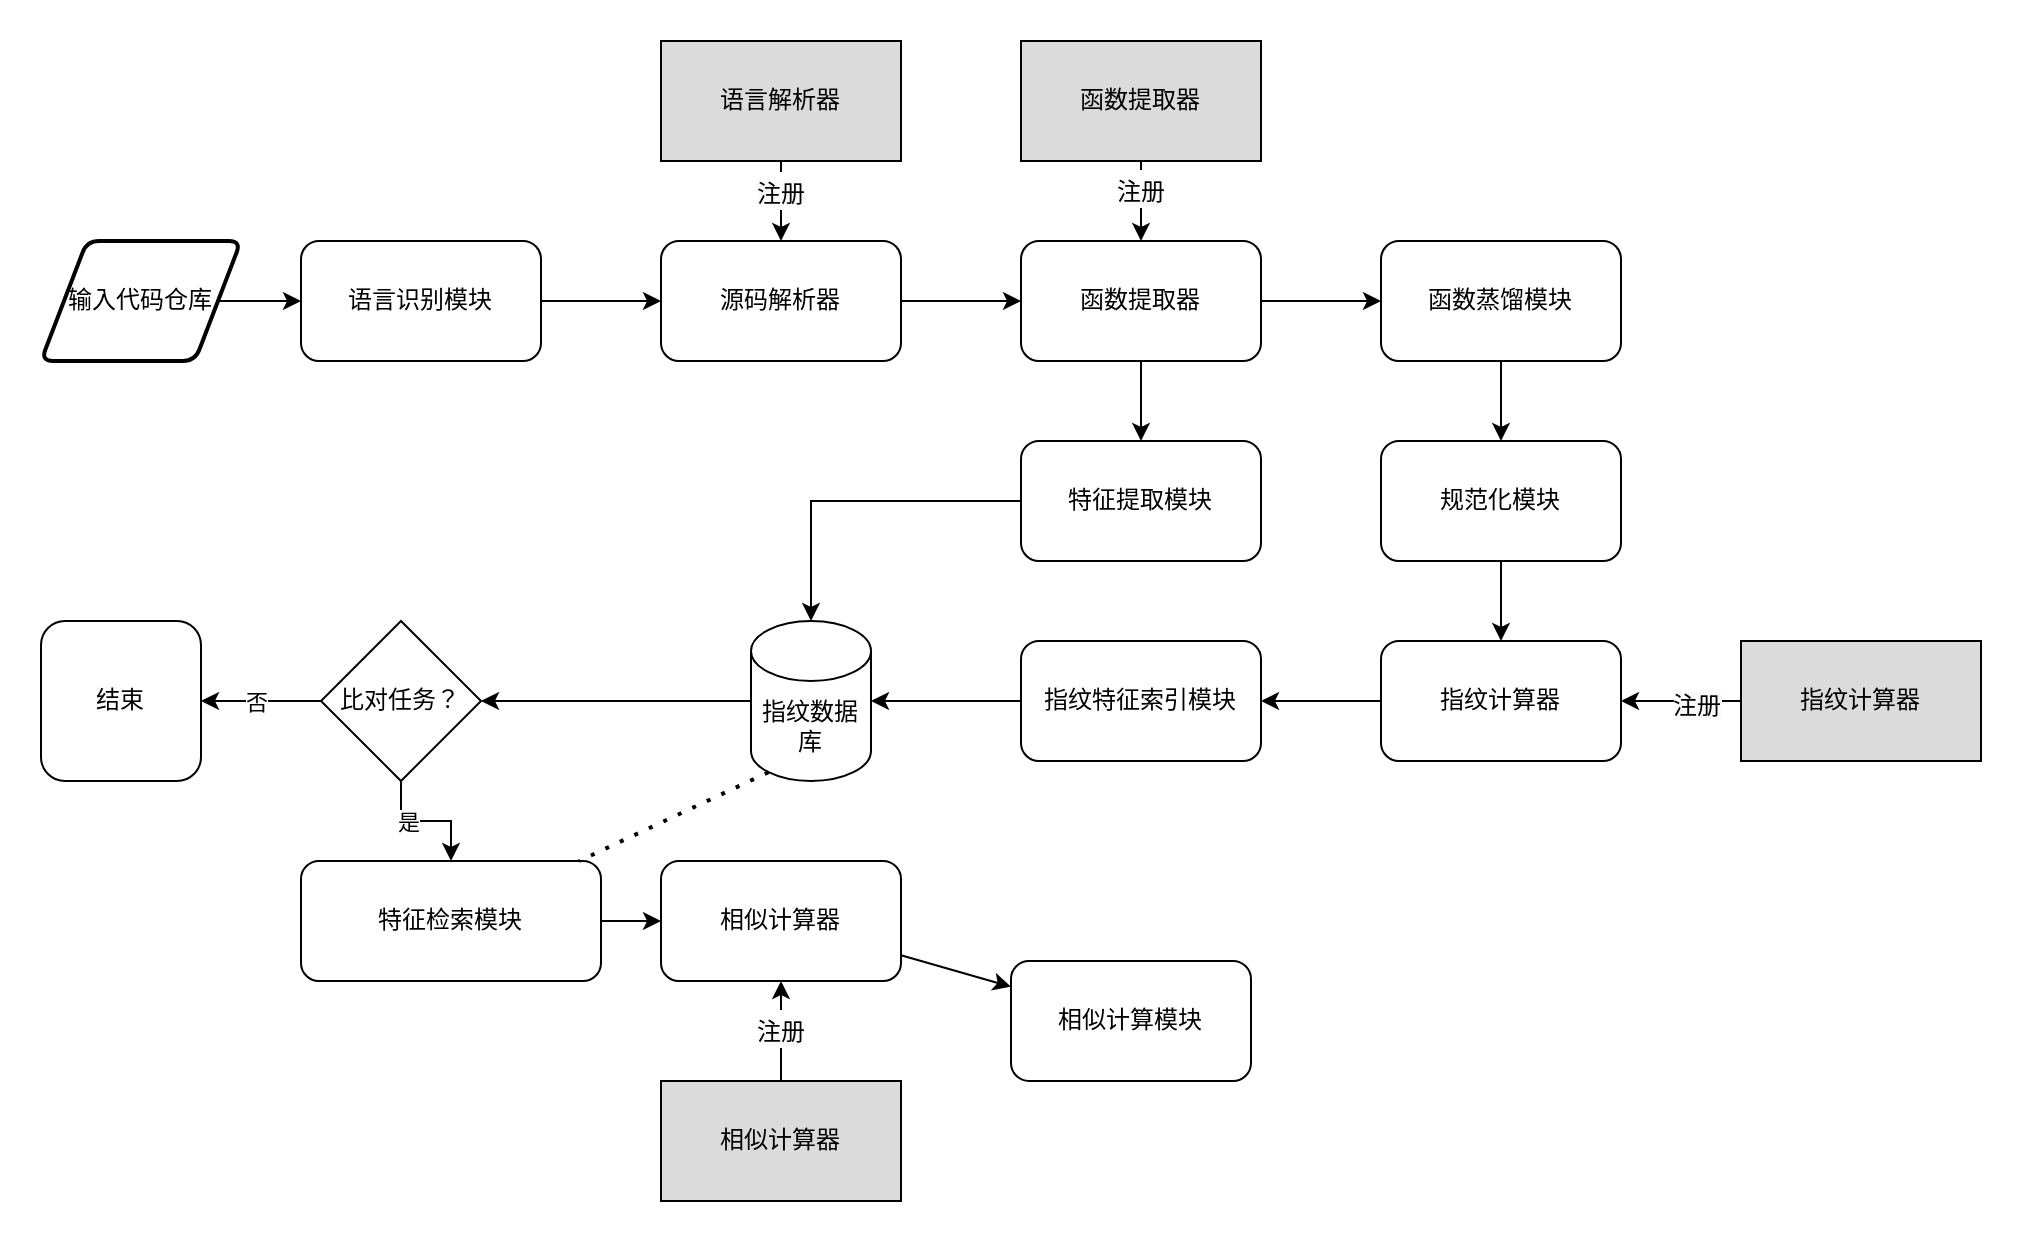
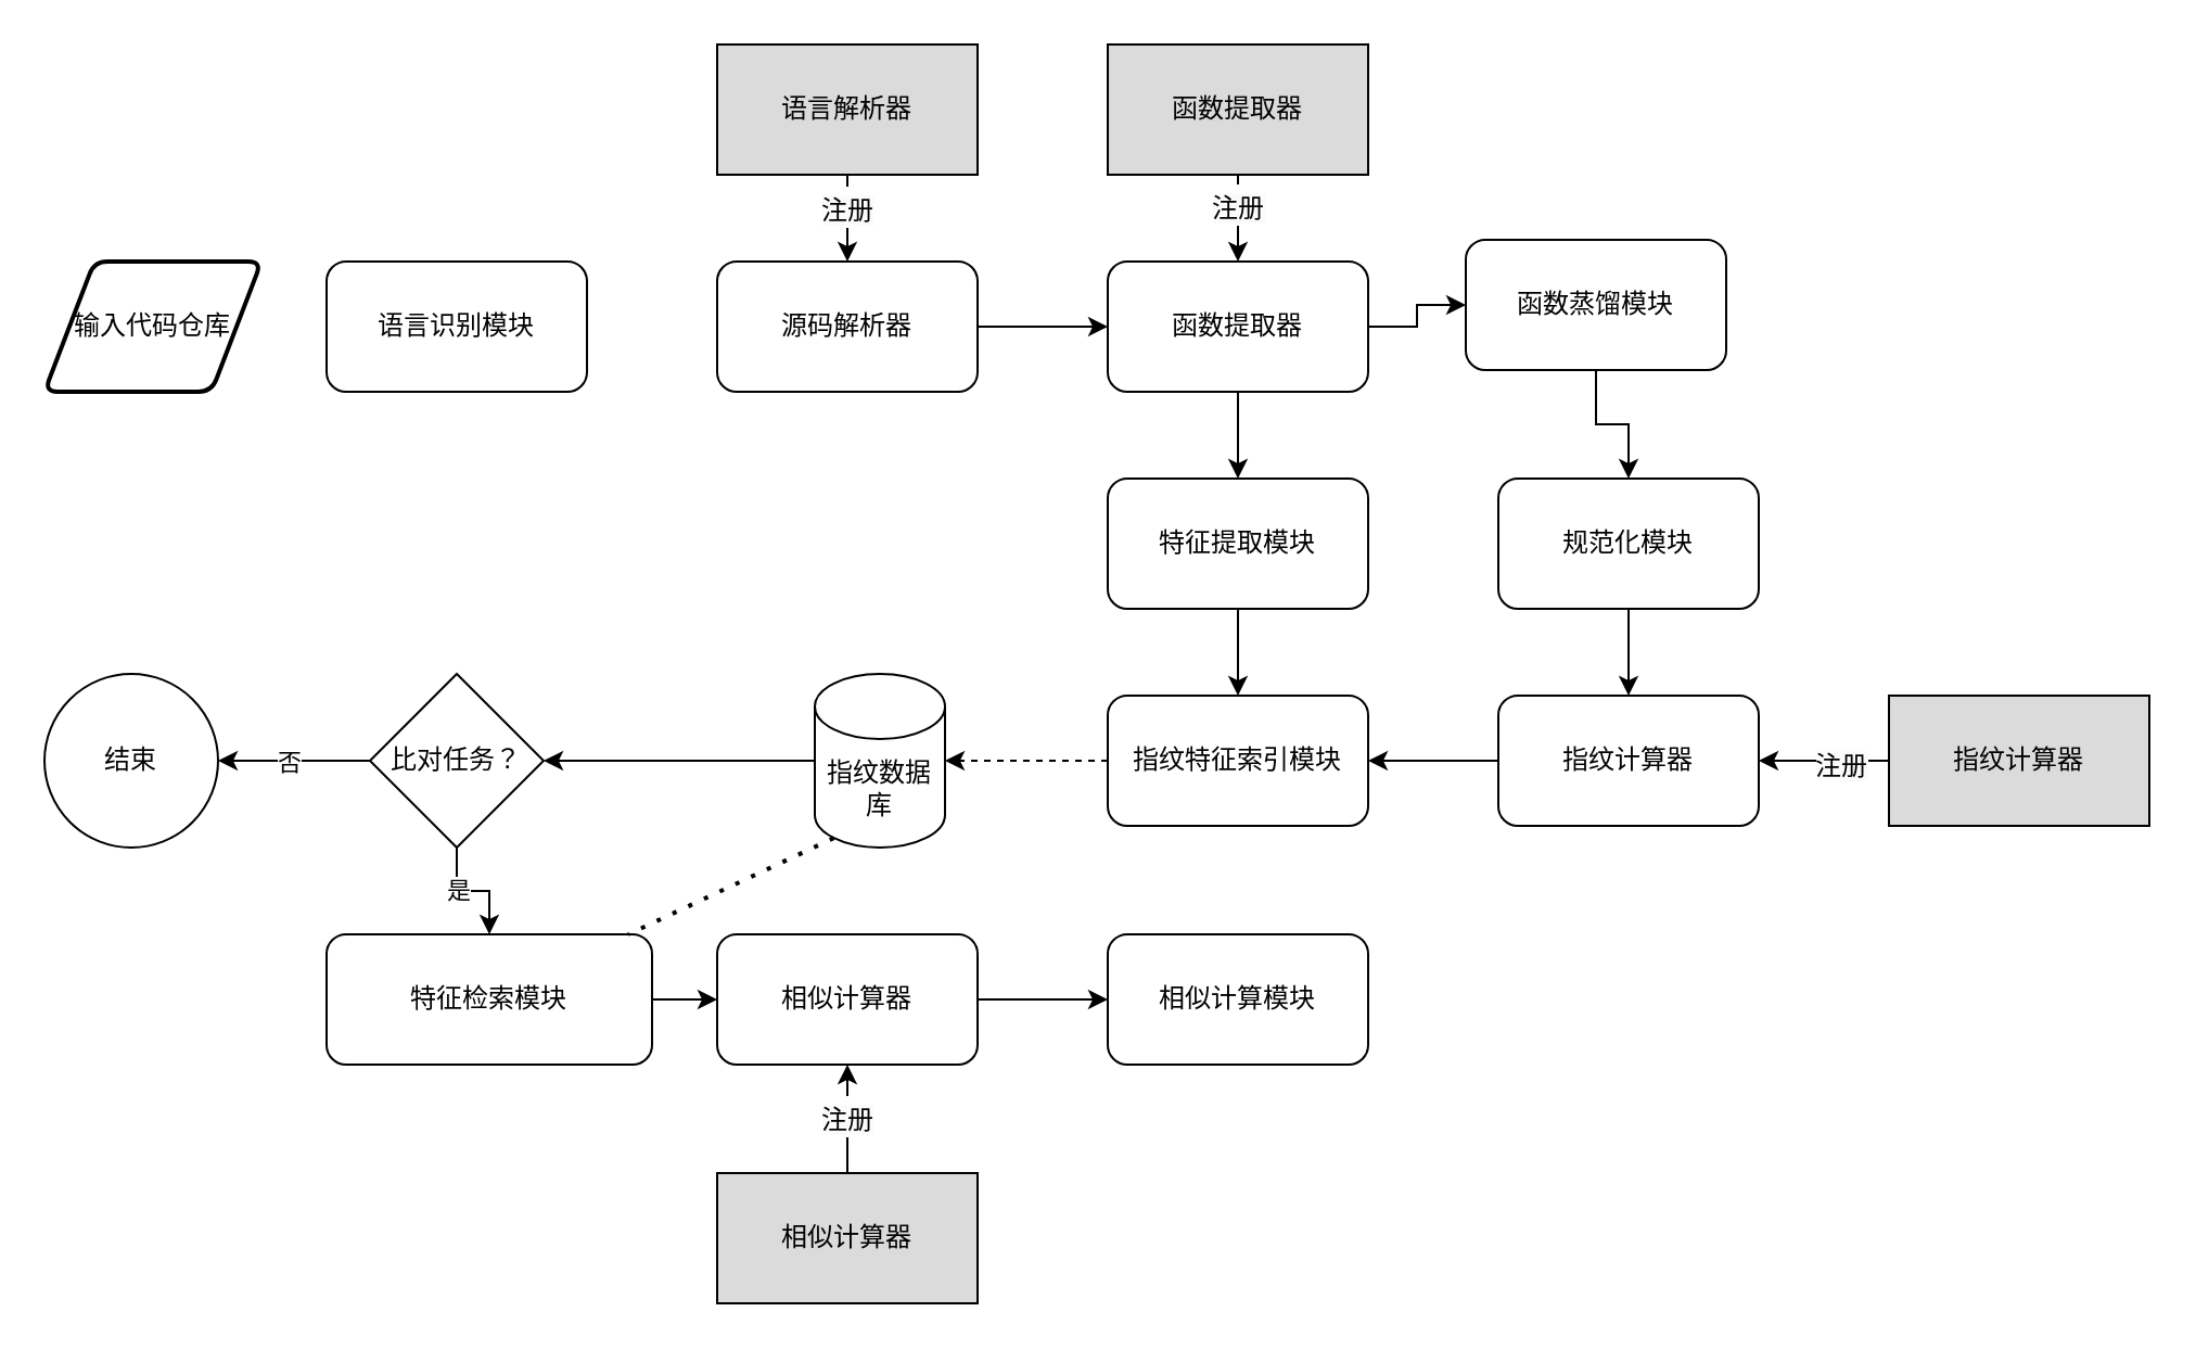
  <mxCell id="0" />
  <mxCell id="1" parent="0" />
- <mxCell id="2" value="" style="edgeStyle=orthogonalEdgeStyle;rounded=0;orthogonalLoop=1;jettySize=auto;html=1;" parent="1" source="3" target="5" edge="1"><mxGeometry relative="1" as="geometry" /></mxCell>
  <mxCell id="3" value="输入代码仓库" style="shape=parallelogram;html=1;strokeWidth=2;perimeter=parallelogramPerimeter;whiteSpace=wrap;rounded=1;arcSize=12;size=0.23;" parent="1" vertex="1"><mxGeometry x="20" y="120" width="100" height="60" as="geometry" /></mxCell>
- <mxCell id="4" value="" style="edgeStyle=orthogonalEdgeStyle;rounded=0;orthogonalLoop=1;jettySize=auto;html=1;" parent="1" source="5" target="7" edge="1"><mxGeometry relative="1" as="geometry" /></mxCell>
  <mxCell id="5" value="语言识别模块" style="rounded=1;whiteSpace=wrap;html=1;" parent="1" vertex="1"><mxGeometry x="150" y="120" width="120" height="60" as="geometry" /></mxCell>
  <mxCell id="6" value="" style="edgeStyle=orthogonalEdgeStyle;rounded=0;orthogonalLoop=1;jettySize=auto;html=1;" parent="1" source="7" target="10" edge="1"><mxGeometry relative="1" as="geometry" /></mxCell>
  <mxCell id="7" value="源码解析器" style="rounded=1;whiteSpace=wrap;html=1;" parent="1" vertex="1"><mxGeometry x="330" y="120" width="120" height="60" as="geometry" /></mxCell>
  <mxCell id="8" value="" style="edgeStyle=orthogonalEdgeStyle;rounded=0;orthogonalLoop=1;jettySize=auto;html=1;" parent="1" source="10" target="12" edge="1"><mxGeometry relative="1" as="geometry" /></mxCell>
  <mxCell id="9" value="" style="edgeStyle=orthogonalEdgeStyle;rounded=0;orthogonalLoop=1;jettySize=auto;html=1;" parent="1" source="10" target="20" edge="1"><mxGeometry relative="1" as="geometry" /></mxCell>
  <mxCell id="10" value="函数提取器" style="rounded=1;whiteSpace=wrap;html=1;" parent="1" vertex="1"><mxGeometry x="510" y="120" width="120" height="60" as="geometry" /></mxCell>
  <mxCell id="11" value="" style="edgeStyle=orthogonalEdgeStyle;rounded=0;orthogonalLoop=1;jettySize=auto;html=1;" parent="1" source="12" target="14" edge="1"><mxGeometry relative="1" as="geometry" /></mxCell>
- <mxCell id="12" value="函数蒸馏模块" style="rounded=1;whiteSpace=wrap;html=1;" parent="1" vertex="1"><mxGeometry x="690" y="120" width="120" height="60" as="geometry" /></mxCell>
+ <mxCell id="12" value="函数蒸馏模块" style="rounded=1;whiteSpace=wrap;html=1;" parent="1" vertex="1"><mxGeometry x="675" y="110" width="120" height="60" as="geometry" /></mxCell>
  <mxCell id="13" value="" style="edgeStyle=orthogonalEdgeStyle;rounded=0;orthogonalLoop=1;jettySize=auto;html=1;" parent="1" source="14" target="16" edge="1"><mxGeometry relative="1" as="geometry" /></mxCell>
  <mxCell id="14" value="规范化模块" style="rounded=1;whiteSpace=wrap;html=1;" parent="1" vertex="1"><mxGeometry x="690" y="220" width="120" height="60" as="geometry" /></mxCell>
  <mxCell id="15" value="" style="edgeStyle=orthogonalEdgeStyle;rounded=0;orthogonalLoop=1;jettySize=auto;html=1;" parent="1" source="16" target="18" edge="1"><mxGeometry relative="1" as="geometry" /></mxCell>
  <mxCell id="16" value="指纹计算器" style="rounded=1;whiteSpace=wrap;html=1;" parent="1" vertex="1"><mxGeometry x="690" y="320" width="120" height="60" as="geometry" /></mxCell>
- <mxCell id="17" value="" style="edgeStyle=orthogonalEdgeStyle;rounded=0;orthogonalLoop=1;jettySize=auto;html=1;" parent="1" source="18" target="22" edge="1"><mxGeometry relative="1" as="geometry" /></mxCell>
+ <mxCell id="17" value="" style="edgeStyle=orthogonalEdgeStyle;rounded=0;orthogonalLoop=1;jettySize=auto;html=1;dashed=1;" parent="1" source="18" target="22" edge="1"><mxGeometry relative="1" as="geometry" /></mxCell>
  <mxCell id="18" value="指纹特征索引模块" style="rounded=1;whiteSpace=wrap;html=1;" parent="1" vertex="1"><mxGeometry x="510" y="320" width="120" height="60" as="geometry" /></mxCell>
- <mxCell id="19" value="" style="edgeStyle=orthogonalEdgeStyle;rounded=0;orthogonalLoop=1;jettySize=auto;html=1;" parent="1" source="20" target="22" edge="1"><mxGeometry relative="1" as="geometry" /></mxCell>
+ <mxCell id="19" value="" style="edgeStyle=orthogonalEdgeStyle;rounded=0;orthogonalLoop=1;jettySize=auto;html=1;" parent="1" source="20" target="18" edge="1"><mxGeometry relative="1" as="geometry" /></mxCell>
  <mxCell id="20" value="特征提取模块" style="rounded=1;whiteSpace=wrap;html=1;" parent="1" vertex="1"><mxGeometry x="510" y="220" width="120" height="60" as="geometry" /></mxCell>
  <mxCell id="21" value="" style="edgeStyle=orthogonalEdgeStyle;rounded=0;orthogonalLoop=1;jettySize=auto;html=1;" parent="1" source="22" target="27" edge="1"><mxGeometry relative="1" as="geometry" /></mxCell>
  <mxCell id="22" value="指纹数据库" style="shape=cylinder3;whiteSpace=wrap;html=1;boundedLbl=1;backgroundOutline=1;size=15;" parent="1" vertex="1"><mxGeometry x="375" y="310" width="60" height="80" as="geometry" /></mxCell>
  <mxCell id="23" value="" style="edgeStyle=orthogonalEdgeStyle;rounded=0;orthogonalLoop=1;jettySize=auto;html=1;" parent="1" source="27" target="28" edge="1"><mxGeometry relative="1" as="geometry" /></mxCell>
  <mxCell id="24" value="否" style="edgeLabel;html=1;align=center;verticalAlign=middle;resizable=0;points=[];" parent="23" vertex="1" connectable="0"><mxGeometry x="0.086" relative="1" as="geometry"><mxPoint as="offset" /></mxGeometry></mxCell>
  <mxCell id="25" value="" style="edgeStyle=orthogonalEdgeStyle;rounded=0;orthogonalLoop=1;jettySize=auto;html=1;" parent="1" source="27" target="30" edge="1"><mxGeometry relative="1" as="geometry" /></mxCell>
  <mxCell id="26" value="是" style="edgeLabel;html=1;align=center;verticalAlign=middle;resizable=0;points=[];" parent="25" vertex="1" connectable="0"><mxGeometry x="-0.3" relative="1" as="geometry"><mxPoint as="offset" /></mxGeometry></mxCell>
- <mxCell id="27" value="比对任务？" style="rhombus;whiteSpace=wrap;html=1;" parent="1" vertex="1"><mxGeometry x="160" y="310" width="80" height="80" as="geometry" /></mxCell>
- <mxCell id="28" value="结束" style="whiteSpace=wrap;html=1;aspect=fixed;rounded=1;" parent="1" vertex="1"><mxGeometry y="310" width="80" height="80" as="geometry" x="20" /></mxCell>
+ <mxCell id="27" value="比对任务？" style="rhombus;whiteSpace=wrap;html=1;" parent="1" vertex="1"><mxGeometry x="170" y="310" width="80" height="80" as="geometry" /></mxCell>
+ <mxCell id="28" value="结束" style="ellipse;whiteSpace=wrap;html=1;aspect=fixed;" parent="1" vertex="1"><mxGeometry y="310" width="80" height="80" as="geometry" x="20" /></mxCell>
  <mxCell id="29" value="" style="edgeStyle=none;rounded=0;orthogonalLoop=1;jettySize=auto;html=1;" parent="1" source="30" target="32" edge="1"><mxGeometry relative="1" as="geometry" /></mxCell>
  <mxCell id="30" value="特征检索模块" style="rounded=1;whiteSpace=wrap;html=1;" parent="1" vertex="1"><mxGeometry x="150" y="430" width="150" height="60" as="geometry" /></mxCell>
  <mxCell id="31" value="" style="edgeStyle=none;rounded=0;orthogonalLoop=1;jettySize=auto;html=1;" parent="1" source="32" target="46" edge="1"><mxGeometry relative="1" as="geometry" /></mxCell>
  <mxCell id="32" value="相似计算器" style="rounded=1;whiteSpace=wrap;html=1;" parent="1" vertex="1"><mxGeometry x="330" y="430" width="120" height="60" as="geometry" /></mxCell>
  <mxCell id="33" value="" style="endArrow=none;dashed=1;html=1;dashPattern=1 3;strokeWidth=2;rounded=0;exitX=0.145;exitY=1;exitDx=0;exitDy=-4.35;exitPerimeter=0;" parent="1" source="22" target="30" edge="1"><mxGeometry width="50" height="50" relative="1" as="geometry"><mxPoint x="450" y="370" as="sourcePoint" /><mxPoint x="500" y="320" as="targetPoint" /></mxGeometry></mxCell>
  <mxCell id="34" value="" style="edgeStyle=none;rounded=0;orthogonalLoop=1;jettySize=auto;html=1;" parent="1" source="36" target="7" edge="1"><mxGeometry relative="1" as="geometry" /></mxCell>
  <mxCell id="35" value="&lt;span style=&quot;font-size: 12px; background-color: rgb(251, 251, 251);&quot;&gt;注册&lt;/span&gt;" style="edgeLabel;html=1;align=center;verticalAlign=middle;resizable=0;points=[];fontSize=16;" vertex="1" connectable="0" parent="34"><mxGeometry x="-0.3" y="-1" relative="1" as="geometry"><mxPoint as="offset" /></mxGeometry></mxCell>
  <mxCell id="36" value="语言解析器" style="rounded=0;whiteSpace=wrap;html=1;fillColor=#DBDBDB;" parent="1" vertex="1"><mxGeometry x="330" y="20" width="120" height="60" as="geometry" /></mxCell>
  <mxCell id="37" value="" style="edgeStyle=none;rounded=0;orthogonalLoop=1;jettySize=auto;html=1;" parent="1" source="39" target="10" edge="1"><mxGeometry relative="1" as="geometry" /></mxCell>
  <mxCell id="38" value="&lt;span style=&quot;font-size: 12px; background-color: rgb(251, 251, 251);&quot;&gt;注册&lt;/span&gt;" style="edgeLabel;html=1;align=center;verticalAlign=middle;resizable=0;points=[];fontSize=16;" vertex="1" connectable="0" parent="37"><mxGeometry x="-0.35" y="-1" relative="1" as="geometry"><mxPoint as="offset" /></mxGeometry></mxCell>
  <mxCell id="39" value="函数提取器" style="rounded=0;whiteSpace=wrap;html=1;fillColor=#DBDBDB;" parent="1" vertex="1"><mxGeometry x="510" y="20" width="120" height="60" as="geometry" /></mxCell>
  <mxCell id="40" value="" style="edgeStyle=none;rounded=0;orthogonalLoop=1;jettySize=auto;html=1;" parent="1" source="42" target="16" edge="1"><mxGeometry relative="1" as="geometry" /></mxCell>
  <mxCell id="41" value="&lt;span style=&quot;font-size: 12px; background-color: rgb(251, 251, 251);&quot;&gt;注册&lt;/span&gt;" style="edgeLabel;html=1;align=center;verticalAlign=middle;resizable=0;points=[];fontSize=16;" vertex="1" connectable="0" parent="40"><mxGeometry x="0.2" y="-1" relative="1" as="geometry"><mxPoint x="13" y="1" as="offset" /></mxGeometry></mxCell>
  <mxCell id="42" value="指纹计算器" style="rounded=0;whiteSpace=wrap;html=1;fillColor=#DBDBDB;" parent="1" vertex="1"><mxGeometry x="870" y="320" width="120" height="60" as="geometry" /></mxCell>
  <mxCell id="43" value="" style="edgeStyle=none;rounded=0;orthogonalLoop=1;jettySize=auto;html=1;" parent="1" source="45" target="32" edge="1"><mxGeometry relative="1" as="geometry" /></mxCell>
  <mxCell id="44" value="&lt;span style=&quot;font-size: 12px; background-color: rgb(251, 251, 251);&quot;&gt;注册&lt;/span&gt;" style="edgeLabel;html=1;align=center;verticalAlign=middle;resizable=0;points=[];fontSize=16;" vertex="1" connectable="0" parent="43"><mxGeometry x="0.079" y="1" relative="1" as="geometry"><mxPoint as="offset" /></mxGeometry></mxCell>
  <mxCell id="45" value="相似计算器" style="rounded=0;whiteSpace=wrap;html=1;fillColor=#DBDBDB;" parent="1" vertex="1"><mxGeometry x="330" y="540" width="120" height="60" as="geometry" /></mxCell>
- <mxCell id="46" value="相似计算模块" style="rounded=1;whiteSpace=wrap;html=1;" parent="1" vertex="1"><mxGeometry x="505" y="480" width="120" height="60" as="geometry" /></mxCell>
+ <mxCell id="46" value="相似计算模块" style="rounded=1;whiteSpace=wrap;html=1;" parent="1" vertex="1"><mxGeometry x="510" y="430" width="120" height="60" as="geometry" /></mxCell>
